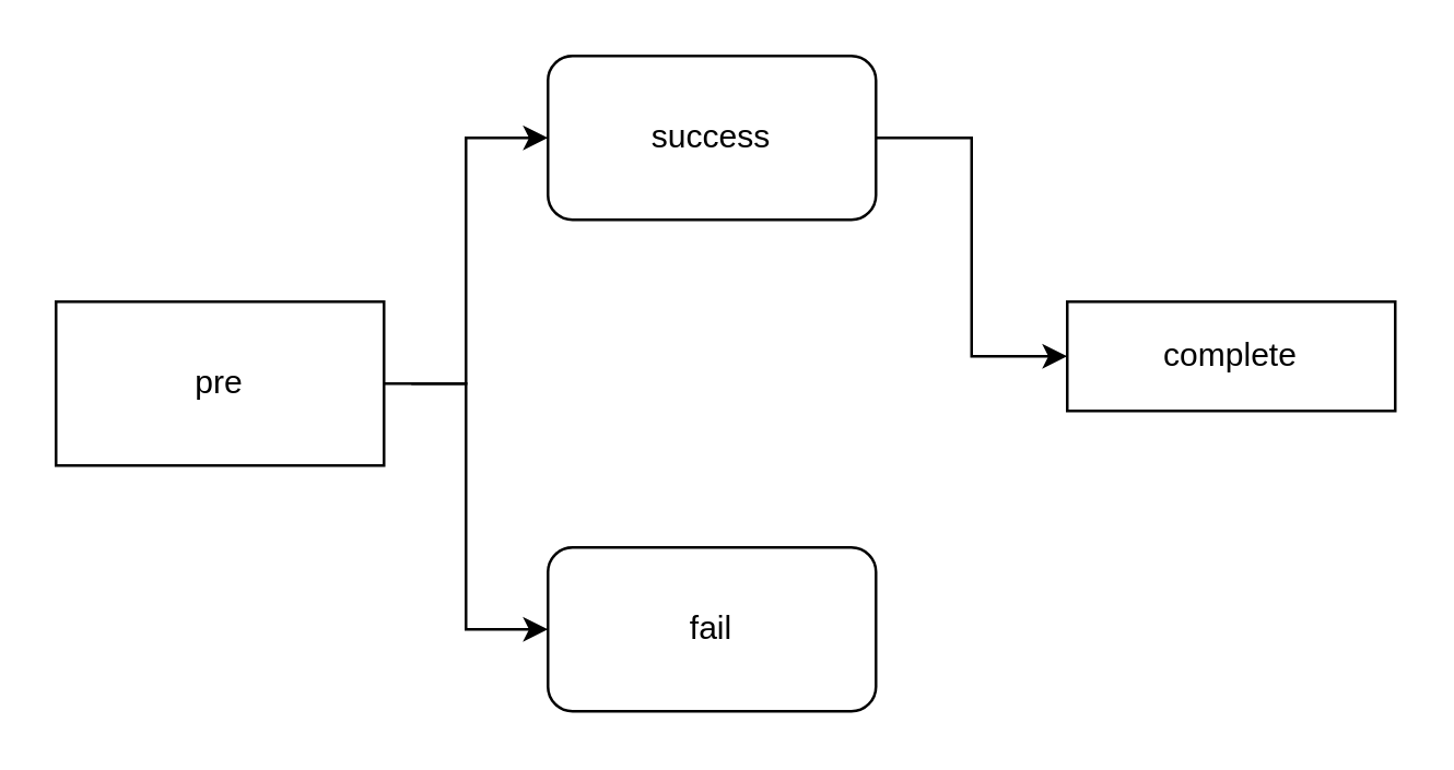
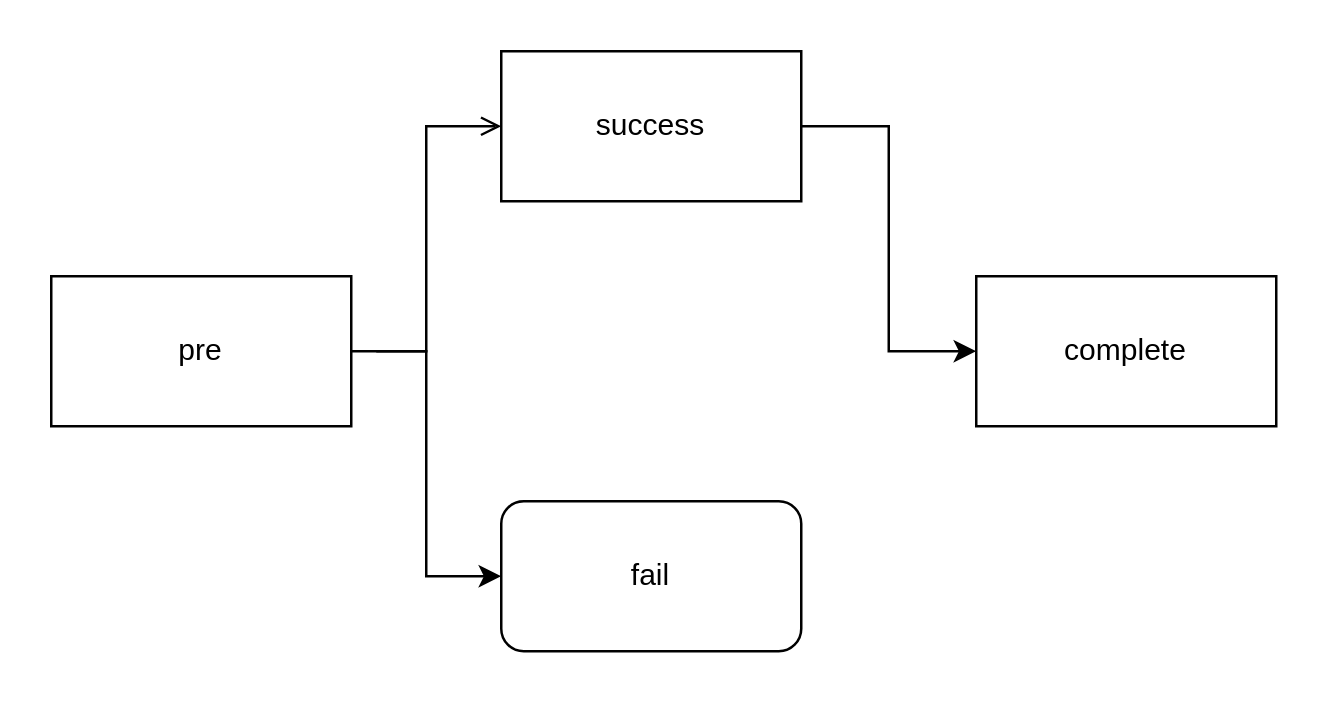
  <mxCell id="0" />
  <mxCell id="1" parent="0" />
- <mxCell id="2" style="edgeStyle=orthogonalEdgeStyle;rounded=0;orthogonalLoop=1;jettySize=auto;html=1;entryX=0;entryY=0.5;entryDx=0;entryDy=0;" edge="1" parent="1" source="3" target="5"><mxGeometry relative="1" as="geometry"><mxPoint x="180" y="140" as="targetPoint" /></mxGeometry></mxCell>
+ <mxCell id="2" style="edgeStyle=orthogonalEdgeStyle;rounded=0;orthogonalLoop=1;jettySize=auto;html=1;entryX=0;entryY=0.5;entryDx=0;entryDy=0;endArrow=open;" edge="1" parent="1" source="3" target="5"><mxGeometry relative="1" as="geometry"><mxPoint x="180" y="140" as="targetPoint" /></mxGeometry></mxCell>
  <mxCell id="3" value="pre" style="rounded=0;whiteSpace=wrap;html=1;" vertex="1" parent="1"><mxGeometry x="20" y="110" width="120" height="60" as="geometry" /></mxCell>
  <mxCell id="4" style="edgeStyle=orthogonalEdgeStyle;rounded=0;orthogonalLoop=1;jettySize=auto;html=1;entryX=0;entryY=0.5;entryDx=0;entryDy=0;" edge="1" parent="1" source="5" target="7"><mxGeometry relative="1" as="geometry" /></mxCell>
- <mxCell id="5" value="success" style="whiteSpace=wrap;html=1;rounded=1;" vertex="1" parent="1"><mxGeometry x="200" y="20" width="120" height="60" as="geometry" /></mxCell>
+ <mxCell id="5" value="success" style="rounded=0;whiteSpace=wrap;html=1;" vertex="1" parent="1"><mxGeometry x="200" y="20" width="120" height="60" as="geometry" /></mxCell>
  <mxCell id="6" value="fail" style="whiteSpace=wrap;html=1;rounded=1;" vertex="1" parent="1"><mxGeometry x="200" y="200" width="120" height="60" as="geometry" /></mxCell>
- <mxCell id="7" value="complete" style="rounded=0;whiteSpace=wrap;html=1;" vertex="1" parent="1"><mxGeometry x="390" y="110" width="120" height="40" as="geometry" /></mxCell>
+ <mxCell id="7" value="complete" style="rounded=0;whiteSpace=wrap;html=1;" vertex="1" parent="1"><mxGeometry x="390" y="110" width="120" height="60" as="geometry" /></mxCell>
  <mxCell id="8" style="edgeStyle=orthogonalEdgeStyle;rounded=0;orthogonalLoop=1;jettySize=auto;html=1;" edge="1" parent="1" target="6"><mxGeometry relative="1" as="geometry"><mxPoint x="210.5" y="240" as="targetPoint" /><mxPoint x="150" y="140" as="sourcePoint" /><Array as="points"><mxPoint x="170" y="140" /><mxPoint x="170" y="230" /></Array></mxGeometry></mxCell>
